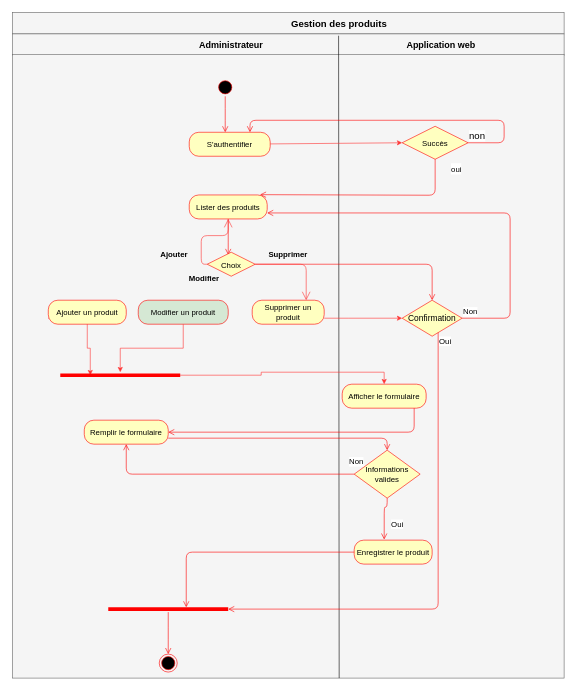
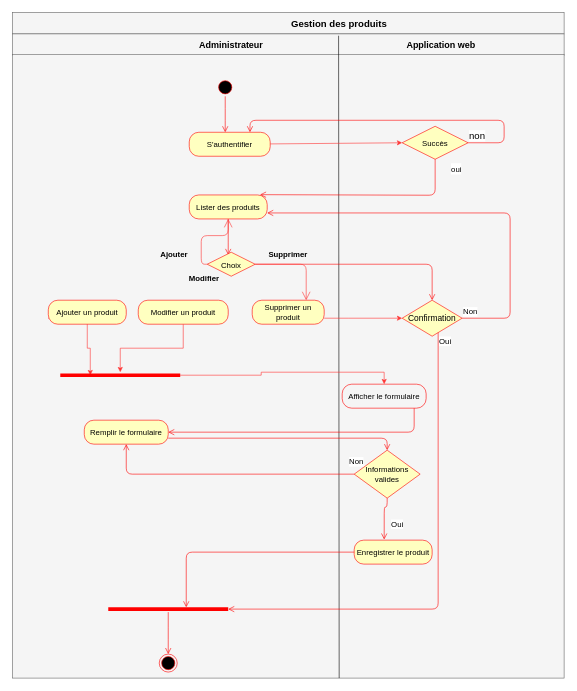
  <mxCell id="0" />
  <mxCell id="1" parent="0" />
  <mxCell id="2" value="" style="text;align=center;fontStyle=1;verticalAlign=middle;spacingLeft=3;spacingRight=3;strokeColor=#666666;rotatable=0;points=[[0,0.5],[1,0.5]];portConstraint=eastwest;fillColor=#f5f5f5;fontColor=#333333;fontSize=13;" vertex="1" parent="1"><mxGeometry x="20" y="20" width="920" height="36" as="geometry" /></mxCell>
  <mxCell id="3" value="" style="text;align=center;fontStyle=1;verticalAlign=middle;spacingLeft=3;spacingRight=3;strokeColor=#666666;rotatable=0;points=[[0,0.5],[1,0.5]];portConstraint=eastwest;fillColor=#f5f5f5;fontColor=#333333;" vertex="1" parent="1"><mxGeometry x="20" y="56" width="920" height="36" as="geometry" /></mxCell>
  <mxCell id="4" value="" style="text;align=center;fontStyle=1;verticalAlign=middle;spacingLeft=3;spacingRight=3;strokeColor=#666666;rotatable=0;points=[[0,0.5],[1,0.5]];portConstraint=eastwest;fillColor=#f5f5f5;fontColor=#333333;" vertex="1" parent="1"><mxGeometry x="20" y="90" width="920" height="1040" as="geometry" /></mxCell>
  <mxCell id="5" value="" style="endArrow=none;html=1;" edge="1" parent="1"><mxGeometry relative="1" as="geometry"><mxPoint x="564" y="59" as="sourcePoint" /><mxPoint x="565" y="1130" as="targetPoint" /></mxGeometry></mxCell>
  <mxCell id="6" value="Administrateur" style="text;align=center;fontStyle=1;verticalAlign=middle;spacingLeft=3;spacingRight=3;strokeColor=none;rotatable=0;points=[[0,0.5],[1,0.5]];portConstraint=eastwest;fontSize=15;" vertex="1" parent="1"><mxGeometry x="320" y="61" width="130" height="26" as="geometry" /></mxCell>
  <mxCell id="7" value="Application web" style="text;align=center;fontStyle=1;verticalAlign=middle;spacingLeft=3;spacingRight=3;strokeColor=none;rotatable=0;points=[[0,0.5],[1,0.5]];portConstraint=eastwest;fontSize=15;" vertex="1" parent="1"><mxGeometry x="670" y="61" width="130" height="26" as="geometry" /></mxCell>
  <mxCell id="8" value="" style="ellipse;html=1;shape=startState;fillColor=#000000;strokeColor=#ff0000;fontSize=15;" vertex="1" parent="1"><mxGeometry x="360" y="130" width="30" height="30" as="geometry" /></mxCell>
  <mxCell id="9" value="" style="edgeStyle=orthogonalEdgeStyle;html=1;verticalAlign=bottom;endArrow=open;endSize=8;strokeColor=#ff0000;fontSize=15;" edge="1" source="8" parent="1"><mxGeometry relative="1" as="geometry"><mxPoint x="375" y="220" as="targetPoint" /></mxGeometry></mxCell>
  <mxCell id="10" style="edgeStyle=none;rounded=0;orthogonalLoop=1;jettySize=auto;html=1;entryX=0;entryY=0.5;entryDx=0;entryDy=0;fontSize=16;strokeColor=#FF3333;" edge="1" parent="1" source="11" target="13"><mxGeometry relative="1" as="geometry" /></mxCell>
  <mxCell id="11" value="&lt;font style=&quot;font-size: 13px&quot;&gt;S'authentifier&lt;/font&gt;" style="rounded=1;whiteSpace=wrap;html=1;arcSize=40;fontColor=#000000;fillColor=#ffffc0;strokeColor=#ff0000;" vertex="1" parent="1"><mxGeometry x="315" y="220" width="135" height="40" as="geometry" /></mxCell>
  <mxCell id="12" value="Gestion des produits" style="text;align=center;fontStyle=1;verticalAlign=middle;spacingLeft=3;spacingRight=3;strokeColor=none;rotatable=0;points=[[0,0.5],[1,0.5]];portConstraint=eastwest;fontSize=16;" vertex="1" parent="1"><mxGeometry x="460" y="25" width="210" height="26" as="geometry" /></mxCell>
  <mxCell id="13" value="&lt;font style=&quot;font-size: 13px&quot;&gt;Succès&lt;/font&gt;" style="rhombus;whiteSpace=wrap;html=1;fillColor=#ffffc0;strokeColor=#ff0000;fontSize=16;" vertex="1" parent="1"><mxGeometry x="670" y="210" width="110" height="55" as="geometry" /></mxCell>
  <mxCell id="14" value="non" style="edgeStyle=orthogonalEdgeStyle;html=1;align=left;verticalAlign=bottom;endArrow=open;endSize=8;strokeColor=#ff0000;fontSize=16;entryX=0.75;entryY=0;entryDx=0;entryDy=0;" edge="1" source="13" parent="1" target="11"><mxGeometry x="-1" relative="1" as="geometry"><mxPoint x="880" y="245" as="targetPoint" /><Array as="points"><mxPoint x="840" y="238" /><mxPoint x="840" y="200" /><mxPoint x="416" y="200" /></Array></mxGeometry></mxCell>
  <mxCell id="15" value="&lt;font style=&quot;font-size: 13px&quot;&gt;oui&lt;/font&gt;" style="edgeStyle=orthogonalEdgeStyle;html=1;align=left;verticalAlign=top;endArrow=open;endSize=8;strokeColor=#ff0000;fontSize=16;entryX=0.908;entryY=-0.012;entryDx=0;entryDy=0;entryPerimeter=0;" edge="1" source="13" parent="1" target="16"><mxGeometry x="-1" y="25" relative="1" as="geometry"><mxPoint x="740" y="325" as="targetPoint" /><Array as="points"><mxPoint x="725" y="325" /></Array><mxPoint as="offset" /></mxGeometry></mxCell>
  <mxCell id="16" value="&lt;font style=&quot;font-size: 13px&quot;&gt;Lister des produits&lt;/font&gt;" style="rounded=1;whiteSpace=wrap;html=1;arcSize=40;fontColor=#000000;fillColor=#ffffc0;strokeColor=#ff0000;" vertex="1" parent="1"><mxGeometry x="315" y="324.5" width="130" height="40" as="geometry" /></mxCell>
  <mxCell id="17" value="" style="edgeStyle=orthogonalEdgeStyle;html=1;verticalAlign=bottom;endArrow=open;endSize=8;strokeColor=#ff0000;fontSize=16;" edge="1" source="16" parent="1"><mxGeometry relative="1" as="geometry"><mxPoint x="380" y="424.5" as="targetPoint" /></mxGeometry></mxCell>
  <mxCell id="18" value="&lt;font style=&quot;font-size: 13px&quot;&gt;Choix&lt;/font&gt;" style="rhombus;whiteSpace=wrap;html=1;fillColor=#ffffc0;strokeColor=#ff0000;fontSize=16;" vertex="1" parent="1"><mxGeometry x="345" y="420" width="80" height="40" as="geometry" /></mxCell>
  <mxCell id="19" value="" style="edgeStyle=orthogonalEdgeStyle;html=1;align=left;verticalAlign=bottom;endArrow=open;endSize=8;strokeColor=#ff0000;fontSize=16;" edge="1" source="18" parent="1" target="31"><mxGeometry x="-1" relative="1" as="geometry"><mxPoint x="650" y="310" as="targetPoint" /></mxGeometry></mxCell>
  <mxCell id="20" style="rounded=0;orthogonalLoop=1;jettySize=auto;html=1;strokeColor=#FF3333;fontSize=13;entryX=0.25;entryY=0.5;entryDx=0;entryDy=0;entryPerimeter=0;edgeStyle=orthogonalEdgeStyle;exitX=0;exitY=0.75;exitDx=0;exitDy=0;" edge="1" parent="1" source="21" target="35"><mxGeometry relative="1" as="geometry"><mxPoint x="150" y="630" as="targetPoint" /><Array as="points"><mxPoint x="145" y="530" /><mxPoint x="145" y="580" /><mxPoint x="150" y="580" /></Array></mxGeometry></mxCell>
  <mxCell id="21" value="&lt;font style=&quot;font-size: 13px&quot;&gt;Ajouter un produit&lt;/font&gt;" style="rounded=1;whiteSpace=wrap;html=1;arcSize=40;fontColor=#000000;fillColor=#ffffc0;strokeColor=#ff0000;" vertex="1" parent="1"><mxGeometry x="80" y="500" width="130" height="40" as="geometry" /></mxCell>
  <mxCell id="22" style="edgeStyle=orthogonalEdgeStyle;rounded=0;orthogonalLoop=1;jettySize=auto;html=1;strokeColor=#FF3333;fontSize=13;" edge="1" parent="1" source="23" target="35"><mxGeometry relative="1" as="geometry" /></mxCell>
- <mxCell id="23" value="&lt;font style=&quot;font-size: 13px&quot;&gt;Modifier un produit&lt;/font&gt;" style="rounded=1;whiteSpace=wrap;html=1;arcSize=40;fontColor=#000000;fillColor=#d5e8d4;strokeColor=#ff0000;" vertex="1" parent="1"><mxGeometry x="230" y="500" width="150" height="40" as="geometry" /></mxCell>
+ <mxCell id="23" value="&lt;font style=&quot;font-size: 13px&quot;&gt;Modifier un produit&lt;/font&gt;" style="rounded=1;whiteSpace=wrap;html=1;arcSize=40;fontColor=#000000;fillColor=#ffffc0;strokeColor=#ff0000;" vertex="1" parent="1"><mxGeometry x="230" y="500" width="150" height="40" as="geometry" /></mxCell>
  <mxCell id="24" style="edgeStyle=orthogonalEdgeStyle;rounded=0;orthogonalLoop=1;jettySize=auto;html=1;entryX=0;entryY=0.5;entryDx=0;entryDy=0;strokeColor=#FF3333;fontSize=13;" edge="1" parent="1" source="25" target="31"><mxGeometry relative="1" as="geometry"><Array as="points"><mxPoint x="580" y="530" /><mxPoint x="580" y="530" /></Array></mxGeometry></mxCell>
  <mxCell id="25" value="&lt;font style=&quot;font-size: 13px&quot;&gt;Supprimer un produit&lt;/font&gt;" style="rounded=1;whiteSpace=wrap;html=1;arcSize=40;fontColor=#000000;fillColor=#ffffc0;strokeColor=#ff0000;" vertex="1" parent="1"><mxGeometry x="420" y="500" width="120" height="40" as="geometry" /></mxCell>
  <mxCell id="26" value="" style="endArrow=open;endFill=1;endSize=12;html=1;strokeColor=#FF3333;fontSize=16;exitX=0;exitY=0.5;exitDx=0;exitDy=0;edgeStyle=orthogonalEdgeStyle;" edge="1" parent="1" source="18" target="16"><mxGeometry width="160" relative="1" as="geometry"><mxPoint x="260" y="440" as="sourcePoint" /><mxPoint x="420" y="440" as="targetPoint" /></mxGeometry></mxCell>
  <mxCell id="27" value="" style="endArrow=open;endFill=1;endSize=12;html=1;strokeColor=#FF3333;fontSize=16;entryX=0.75;entryY=0;entryDx=0;entryDy=0;exitX=1;exitY=0.5;exitDx=0;exitDy=0;edgeStyle=orthogonalEdgeStyle;" edge="1" parent="1" source="18" target="25"><mxGeometry width="160" relative="1" as="geometry"><mxPoint x="575" y="480" as="sourcePoint" /><mxPoint x="400" y="540" as="targetPoint" /><Array as="points"><mxPoint x="510" y="440" /></Array></mxGeometry></mxCell>
  <mxCell id="28" value="Ajouter" style="text;align=center;fontStyle=1;verticalAlign=middle;spacingLeft=3;spacingRight=3;strokeColor=none;rotatable=0;points=[[0,0.5],[1,0.5]];portConstraint=eastwest;fontSize=13;" vertex="1" parent="1"><mxGeometry x="250" y="410" width="80" height="26" as="geometry" /></mxCell>
  <mxCell id="29" value="Modifier" style="text;align=center;fontStyle=1;verticalAlign=middle;spacingLeft=3;spacingRight=3;strokeColor=none;rotatable=0;points=[[0,0.5],[1,0.5]];portConstraint=eastwest;fontSize=13;" vertex="1" parent="1"><mxGeometry x="300" y="450" width="80" height="26" as="geometry" /></mxCell>
  <mxCell id="30" value="Supprimer" style="text;align=center;fontStyle=1;verticalAlign=middle;spacingLeft=3;spacingRight=3;strokeColor=none;rotatable=0;points=[[0,0.5],[1,0.5]];portConstraint=eastwest;fontSize=13;" vertex="1" parent="1"><mxGeometry x="440" y="410" width="80" height="26" as="geometry" /></mxCell>
  <mxCell id="31" value="&lt;font style=&quot;font-size: 14px&quot;&gt;Confirmation&lt;/font&gt;" style="rhombus;whiteSpace=wrap;html=1;fillColor=#ffffc0;strokeColor=#ff0000;fontSize=13;" vertex="1" parent="1"><mxGeometry x="670" y="500" width="100" height="60" as="geometry" /></mxCell>
  <mxCell id="32" value="Non" style="edgeStyle=orthogonalEdgeStyle;html=1;align=left;verticalAlign=bottom;endArrow=open;endSize=8;strokeColor=#ff0000;fontSize=13;entryX=1;entryY=0.75;entryDx=0;entryDy=0;" edge="1" source="31" parent="1" target="16"><mxGeometry x="-1" relative="1" as="geometry"><mxPoint x="870" y="530" as="targetPoint" /><Array as="points"><mxPoint x="850" y="530" /><mxPoint x="850" y="355" /></Array></mxGeometry></mxCell>
  <mxCell id="33" value="Oui" style="edgeStyle=orthogonalEdgeStyle;html=1;align=left;verticalAlign=top;endArrow=open;endSize=8;strokeColor=#ff0000;fontSize=13;entryX=1;entryY=0.5;entryDx=0;entryDy=0;entryPerimeter=0;" edge="1" source="31" parent="1" target="45"><mxGeometry x="-1" relative="1" as="geometry"><mxPoint x="730" y="610" as="targetPoint" /><Array as="points"><mxPoint x="730" y="1015" /></Array></mxGeometry></mxCell>
  <mxCell id="34" style="edgeStyle=orthogonalEdgeStyle;rounded=0;orthogonalLoop=1;jettySize=auto;html=1;strokeColor=#FF3333;fontSize=13;" edge="1" parent="1" source="35" target="36"><mxGeometry relative="1" as="geometry" /></mxCell>
  <mxCell id="35" value="" style="shape=line;html=1;strokeWidth=6;strokeColor=#ff0000;fontSize=13;" vertex="1" parent="1"><mxGeometry x="100" y="620" width="200" height="10" as="geometry" /></mxCell>
- <mxCell id="36" value="&lt;font style=&quot;font-size: 13px&quot;&gt;Afficher le formulaire&lt;/font&gt;" style="rounded=1;whiteSpace=wrap;html=1;arcSize=40;fontColor=#000000;fillColor=#ffffc0;strokeColor=#ff0000;" vertex="1" parent="1"><mxGeometry x="570" y="640" width="140" height="40" as="geometry" /></mxCell>
+ <mxCell id="36" value="&lt;font style=&quot;font-size: 13px&quot;&gt;Afficher le formulaire&lt;/font&gt;" style="rounded=1;whiteSpace=wrap;html=1;arcSize=40;fontColor=#000000;fillColor=#f5f5f5;strokeColor=#ff0000;" vertex="1" parent="1"><mxGeometry x="570" y="640" width="140" height="40" as="geometry" /></mxCell>
  <mxCell id="37" value="" style="edgeStyle=orthogonalEdgeStyle;html=1;verticalAlign=bottom;endArrow=open;endSize=8;strokeColor=#ff0000;fontSize=13;entryX=1;entryY=0.5;entryDx=0;entryDy=0;" edge="1" source="36" parent="1" target="38"><mxGeometry relative="1" as="geometry"><mxPoint x="660" y="730" as="targetPoint" /><Array as="points"><mxPoint x="690" y="720" /></Array></mxGeometry></mxCell>
  <mxCell id="38" value="&lt;font style=&quot;font-size: 13px&quot;&gt;Remplir le formulaire&lt;/font&gt;" style="rounded=1;whiteSpace=wrap;html=1;arcSize=40;fontColor=#000000;fillColor=#ffffc0;strokeColor=#ff0000;" vertex="1" parent="1"><mxGeometry x="140" y="700" width="140" height="40" as="geometry" /></mxCell>
  <mxCell id="39" value="Informations valides" style="rhombus;whiteSpace=wrap;html=1;fillColor=#ffffc0;strokeColor=#ff0000;fontSize=13;" vertex="1" parent="1"><mxGeometry x="590" y="750" width="110" height="80" as="geometry" /></mxCell>
  <mxCell id="40" value="Non" style="edgeStyle=orthogonalEdgeStyle;html=1;align=left;verticalAlign=bottom;endArrow=open;endSize=8;strokeColor=#ff0000;fontSize=13;" edge="1" source="39" parent="1" target="38"><mxGeometry x="-0.954" y="-10" relative="1" as="geometry"><mxPoint x="800" y="780" as="targetPoint" /><mxPoint as="offset" /></mxGeometry></mxCell>
  <mxCell id="41" value="Oui" style="edgeStyle=orthogonalEdgeStyle;html=1;align=left;verticalAlign=top;endArrow=open;endSize=8;strokeColor=#ff0000;fontSize=13;entryX=0.385;entryY=-0.025;entryDx=0;entryDy=0;entryPerimeter=0;" edge="1" source="39" parent="1" target="43"><mxGeometry x="0.333" y="18" relative="1" as="geometry"><mxPoint x="660" y="860" as="targetPoint" /><Array as="points"><mxPoint x="645" y="845" /><mxPoint x="640" y="845" /></Array><mxPoint x="-8" y="-15" as="offset" /></mxGeometry></mxCell>
  <mxCell id="42" value="" style="edgeStyle=orthogonalEdgeStyle;html=1;verticalAlign=bottom;endArrow=open;endSize=8;strokeColor=#ff0000;fontSize=13;" edge="1" parent="1" source="38" target="39"><mxGeometry relative="1" as="geometry"><mxPoint x="290" y="730" as="targetPoint" /><mxPoint x="700" y="680" as="sourcePoint" /><Array as="points"><mxPoint x="645" y="730" /></Array></mxGeometry></mxCell>
  <mxCell id="43" value="&lt;font style=&quot;font-size: 13px&quot;&gt;Enregistrer le produit&lt;/font&gt;" style="rounded=1;whiteSpace=wrap;html=1;arcSize=40;fontColor=#000000;fillColor=#ffffc0;strokeColor=#ff0000;" vertex="1" parent="1"><mxGeometry x="590" y="900" width="130" height="40" as="geometry" /></mxCell>
  <mxCell id="44" value="" style="edgeStyle=orthogonalEdgeStyle;html=1;verticalAlign=bottom;endArrow=open;endSize=8;strokeColor=#ff0000;fontSize=13;entryX=0.65;entryY=0.2;entryDx=0;entryDy=0;entryPerimeter=0;" edge="1" source="43" parent="1" target="45"><mxGeometry relative="1" as="geometry"><mxPoint x="210" y="940" as="targetPoint" /></mxGeometry></mxCell>
  <mxCell id="45" value="" style="shape=line;html=1;strokeWidth=6;strokeColor=#ff0000;fontSize=13;" vertex="1" parent="1"><mxGeometry x="180" y="1010" width="200" height="10" as="geometry" /></mxCell>
  <mxCell id="46" value="" style="edgeStyle=orthogonalEdgeStyle;html=1;verticalAlign=bottom;endArrow=open;endSize=8;strokeColor=#ff0000;fontSize=13;" edge="1" source="45" parent="1"><mxGeometry relative="1" as="geometry"><mxPoint x="280" y="1090" as="targetPoint" /></mxGeometry></mxCell>
  <mxCell id="47" value="" style="ellipse;html=1;shape=endState;fillColor=#000000;strokeColor=#ff0000;rounded=0;fontSize=13;" vertex="1" parent="1"><mxGeometry x="265" y="1090" width="30" height="30" as="geometry" /></mxCell>
